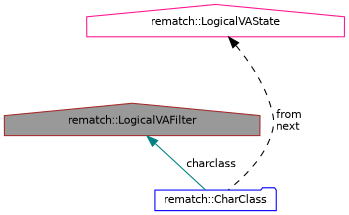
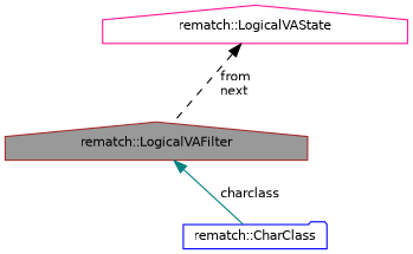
  digraph {
    node [fillcolor=white fontname=Helvetica fontsize=10 shape=house style=filled]
    edge [dir=back fontname=Helvetica fontsize=10 labelfontname=Helvetica labelfontsize=10]
    n1 [color=brown fillcolor=grey60 fontcolor=black height=0.2 label="rematch::LogicalVAFilter" width=0.4]
    n2 [color=blue height=0.2 label="rematch::CharClass" shape=folder width=0.4]
    n3 [color=deeppink height=0.2 label="rematch::LogicalVAState" width=0.4]
    n1 -> n2 [color=teal label=" charclass" style=solid]
-   n3 -> n2 [color=black label=" from\nnext" style=dashed]
+   n3 -> n1 [color=black label=" from\nnext" style=dashed]
  }
